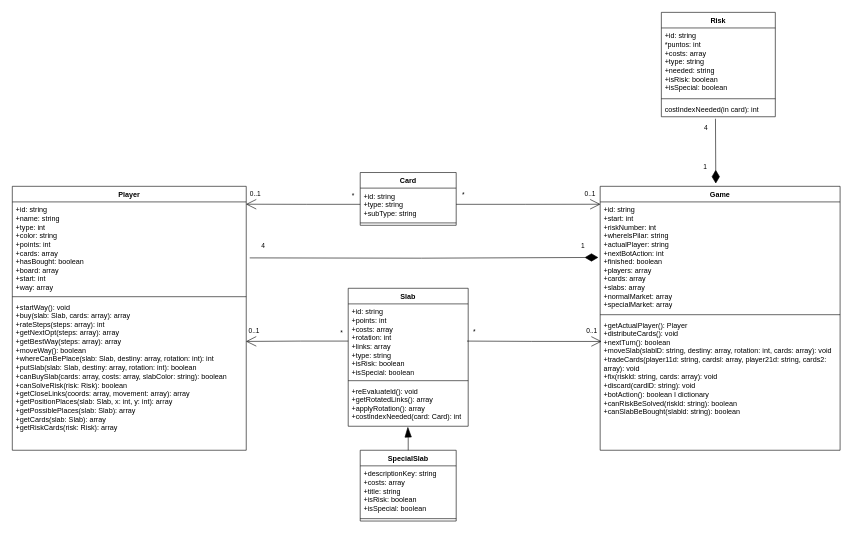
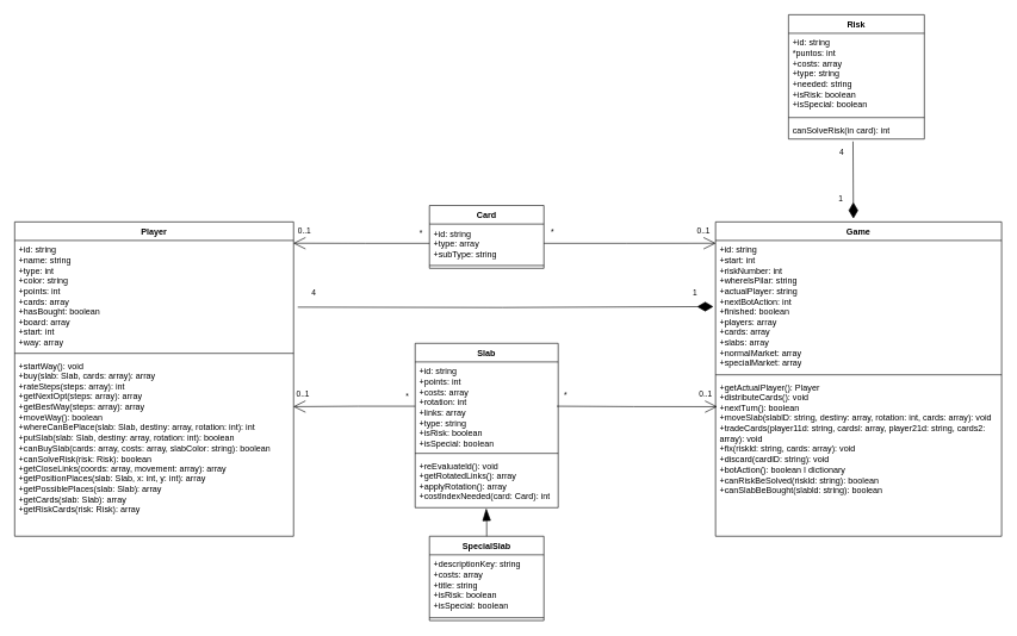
  <mxCell id="0" />
  <mxCell id="1" parent="0" />
  <mxCell id="2" value="Game" style="swimlane;fontStyle=1;align=center;verticalAlign=top;childLayout=stackLayout;horizontal=1;startSize=26;horizontalStack=0;resizeParent=1;resizeParentMax=0;resizeLast=0;collapsible=1;marginBottom=0;whiteSpace=wrap;html=1;" vertex="1" parent="1"><mxGeometry x="1000" y="310" width="400" height="440" as="geometry" /></mxCell>
  <mxCell id="3" value="&lt;div style=&quot;border-color: var(--border-color);&quot;&gt;+id: string&lt;/div&gt;&lt;div style=&quot;border-color: var(--border-color);&quot;&gt;+start: int&lt;/div&gt;&lt;div style=&quot;border-color: var(--border-color);&quot;&gt;+riskNumber: int&lt;/div&gt;&lt;div style=&quot;border-color: var(--border-color);&quot;&gt;+wherelsPilar: string&lt;/div&gt;&lt;div style=&quot;border-color: var(--border-color);&quot;&gt;+actualPlayer: string&lt;/div&gt;&lt;div style=&quot;border-color: var(--border-color);&quot;&gt;+nextBotAction: int&lt;/div&gt;&lt;div style=&quot;border-color: var(--border-color);&quot;&gt;+finished: boolean&lt;/div&gt;&lt;div style=&quot;border-color: var(--border-color);&quot;&gt;+players: array&lt;/div&gt;&lt;div style=&quot;border-color: var(--border-color);&quot;&gt;+cards: array&lt;/div&gt;&lt;div style=&quot;border-color: var(--border-color);&quot;&gt;+slabs: array&lt;/div&gt;&lt;div style=&quot;border-color: var(--border-color);&quot;&gt;+normalMarket: array&lt;/div&gt;&lt;div style=&quot;border-color: var(--border-color);&quot;&gt;+specialMarket: array&lt;/div&gt;" style="text;strokeColor=none;fillColor=none;align=left;verticalAlign=top;spacingLeft=4;spacingRight=4;overflow=hidden;rotatable=0;points=[[0,0.5],[1,0.5]];portConstraint=eastwest;whiteSpace=wrap;html=1;" vertex="1" parent="2"><mxGeometry y="26" width="400" height="184" as="geometry" /></mxCell>
  <mxCell id="4" value="" style="line;strokeWidth=1;fillColor=none;align=left;verticalAlign=middle;spacingTop=-1;spacingLeft=3;spacingRight=3;rotatable=0;labelPosition=right;points=[];portConstraint=eastwest;strokeColor=inherit;" vertex="1" parent="2"><mxGeometry y="210" width="400" height="8" as="geometry" /></mxCell>
  <mxCell id="5" value="&lt;div style=&quot;border-color: var(--border-color);&quot;&gt;+getActualPlayer(): Player&lt;/div&gt;&lt;div style=&quot;border-color: var(--border-color);&quot;&gt;+distributeCards(): void&lt;/div&gt;&lt;div style=&quot;border-color: var(--border-color);&quot;&gt;+nextTurn(): boolean&lt;br style=&quot;border-color: var(--border-color);&quot;&gt;&lt;/div&gt;&lt;div style=&quot;border-color: var(--border-color);&quot;&gt;+moveSlab(slablD: string, destiny: array, rotation: int, cards: array): void&lt;/div&gt;&lt;div style=&quot;border-color: var(--border-color);&quot;&gt;+tradeCards(player11d: string, cardsl: array, player21d: string, cards2: array): void&lt;/div&gt;&lt;div style=&quot;border-color: var(--border-color);&quot;&gt;+fix(riskld: string, cards: array): void&lt;/div&gt;&lt;div style=&quot;border-color: var(--border-color);&quot;&gt;+discard(cardlD: string): void&lt;/div&gt;&lt;div style=&quot;border-color: var(--border-color);&quot;&gt;+botAction(): boolean I dictionary&lt;/div&gt;&lt;div style=&quot;border-color: var(--border-color);&quot;&gt;+canRiskBeSolved(riskld: string): boolean&lt;/div&gt;&lt;div style=&quot;border-color: var(--border-color);&quot;&gt;+canSlabBeBought(slabld: string): boolean&lt;/div&gt;" style="text;strokeColor=none;fillColor=none;align=left;verticalAlign=top;spacingLeft=4;spacingRight=4;overflow=hidden;rotatable=0;points=[[0,0.5],[1,0.5]];portConstraint=eastwest;whiteSpace=wrap;html=1;" vertex="1" parent="2"><mxGeometry y="218" width="400" height="222" as="geometry" /></mxCell>
  <mxCell id="6" value="Risk" style="swimlane;fontStyle=1;align=center;verticalAlign=top;childLayout=stackLayout;horizontal=1;startSize=26;horizontalStack=0;resizeParent=1;resizeParentMax=0;resizeLast=0;collapsible=1;marginBottom=0;whiteSpace=wrap;html=1;" vertex="1" parent="1"><mxGeometry x="1102" y="20" width="190" height="174" as="geometry"><mxRectangle x="-270" y="40" width="70" height="30" as="alternateBounds" /></mxGeometry></mxCell>
  <mxCell id="7" value="&lt;div&gt;+id: string&lt;/div&gt;&lt;div&gt;*puntos: int&lt;/div&gt;&lt;div&gt;+costs: array&lt;/div&gt;&lt;div&gt;+type: string&lt;/div&gt;&lt;div&gt;+needed: string&lt;/div&gt;&lt;div&gt;+isRisk: boolean&lt;/div&gt;&lt;div&gt;+isSpecial: boolean&lt;/div&gt;" style="text;strokeColor=none;fillColor=none;align=left;verticalAlign=top;spacingLeft=4;spacingRight=4;overflow=hidden;rotatable=0;points=[[0,0.5],[1,0.5]];portConstraint=eastwest;whiteSpace=wrap;html=1;" vertex="1" parent="6"><mxGeometry y="26" width="190" height="114" as="geometry" /></mxCell>
  <mxCell id="8" value="" style="line;strokeWidth=1;fillColor=none;align=left;verticalAlign=middle;spacingTop=-1;spacingLeft=3;spacingRight=3;rotatable=0;labelPosition=right;points=[];portConstraint=eastwest;strokeColor=inherit;" vertex="1" parent="6"><mxGeometry y="140" width="190" height="8" as="geometry" /></mxCell>
- <mxCell id="9" value="costIndexNeeded(in card): int" style="text;strokeColor=none;fillColor=none;align=left;verticalAlign=top;spacingLeft=4;spacingRight=4;overflow=hidden;rotatable=0;points=[[0,0.5],[1,0.5]];portConstraint=eastwest;whiteSpace=wrap;html=1;" vertex="1" parent="6"><mxGeometry y="148" width="190" height="26" as="geometry" /></mxCell>
+ <mxCell id="9" value="canSolveRisk(in card): int" style="text;strokeColor=none;fillColor=none;align=left;verticalAlign=top;spacingLeft=4;spacingRight=4;overflow=hidden;rotatable=0;points=[[0,0.5],[1,0.5]];portConstraint=eastwest;whiteSpace=wrap;html=1;" vertex="1" parent="6"><mxGeometry y="148" width="190" height="26" as="geometry" /></mxCell>
  <mxCell id="10" style="rounded=0;orthogonalLoop=1;jettySize=auto;html=1;entryX=0.482;entryY=-0.015;entryDx=0;entryDy=0;entryPerimeter=0;endArrow=diamondThin;endFill=1;endSize=20;exitX=0.475;exitY=1.054;exitDx=0;exitDy=0;exitPerimeter=0;" edge="1" parent="1"><mxGeometry relative="1" as="geometry"><mxPoint x="1192.25" y="197.404" as="sourcePoint" /><mxPoint x="1192.8" y="305.4" as="targetPoint" /></mxGeometry></mxCell>
  <mxCell id="11" value="1" style="edgeLabel;html=1;align=center;verticalAlign=middle;resizable=0;points=[];" vertex="1" connectable="0" parent="10"><mxGeometry x="0.466" relative="1" as="geometry"><mxPoint x="-18" as="offset" /></mxGeometry></mxCell>
  <mxCell id="12" value="4" style="edgeLabel;html=1;align=center;verticalAlign=middle;resizable=0;points=[];" vertex="1" connectable="0" parent="10"><mxGeometry x="-0.71" relative="1" as="geometry"><mxPoint x="-17" y="-2" as="offset" /></mxGeometry></mxCell>
  <mxCell id="13" value="Player" style="swimlane;fontStyle=1;align=center;verticalAlign=top;childLayout=stackLayout;horizontal=1;startSize=26;horizontalStack=0;resizeParent=1;resizeParentMax=0;resizeLast=0;collapsible=1;marginBottom=0;whiteSpace=wrap;html=1;" vertex="1" parent="1"><mxGeometry x="20" y="310" width="390" height="440" as="geometry" /></mxCell>
  <mxCell id="14" value="&lt;div&gt;+id: string&lt;/div&gt;&lt;div&gt;+name: string&lt;/div&gt;&lt;div&gt;+type: int&lt;/div&gt;&lt;div&gt;+color: string&lt;/div&gt;&lt;div&gt;+points: int&lt;/div&gt;&lt;div&gt;+cards: array&lt;/div&gt;&lt;div&gt;+hasBought: boolean&lt;/div&gt;&lt;div&gt;+board: array&lt;/div&gt;&lt;div&gt;+start: int&lt;/div&gt;&lt;div&gt;+way: array&lt;/div&gt;" style="text;strokeColor=none;fillColor=none;align=left;verticalAlign=top;spacingLeft=4;spacingRight=4;overflow=hidden;rotatable=0;points=[[0,0.5],[1,0.5]];portConstraint=eastwest;whiteSpace=wrap;html=1;" vertex="1" parent="13"><mxGeometry y="26" width="390" height="154" as="geometry" /></mxCell>
  <mxCell id="15" value="" style="line;strokeWidth=1;fillColor=none;align=left;verticalAlign=middle;spacingTop=-1;spacingLeft=3;spacingRight=3;rotatable=0;labelPosition=right;points=[];portConstraint=eastwest;strokeColor=inherit;" vertex="1" parent="13"><mxGeometry y="180" width="390" height="8" as="geometry" /></mxCell>
  <mxCell id="16" value="&lt;div&gt;+startWay(): void&lt;/div&gt;&lt;div&gt;+buy(slab: Slab, cards: array): array&lt;/div&gt;&lt;div&gt;+rateSteps(steps: array): int&lt;/div&gt;&lt;div&gt;+getNextOpt(steps: array): array&lt;/div&gt;&lt;div&gt;+getBestWay(steps: array): array&lt;/div&gt;&lt;div&gt;+moveWay(): boolean&lt;/div&gt;&lt;div&gt;+whereCanBePlace(slab: Slab, destiny: array, rotation: int): int&lt;/div&gt;&lt;div&gt;+putSlab(slab: Slab, destiny: array, rotation: int): boolean&lt;/div&gt;&lt;div&gt;+canBuySlab(cards: array, costs: array, slabColor: string): boolean&lt;/div&gt;&lt;div&gt;+canSolveRisk(risk: Risk): boolean&lt;/div&gt;&lt;div&gt;+getCloseLinks(coords: array, movement: array): array&lt;/div&gt;&lt;div&gt;+getPositionPlaces(slab: Slab, x: int, y: int): array&lt;/div&gt;&lt;div&gt;+getPossiblePlaces(slab: Slab): array&lt;/div&gt;&lt;div&gt;+getCards(slab: Slab): array&lt;/div&gt;&lt;div&gt;+getRiskCards(risk: Risk): array&lt;/div&gt;" style="text;strokeColor=none;fillColor=none;align=left;verticalAlign=top;spacingLeft=4;spacingRight=4;overflow=hidden;rotatable=0;points=[[0,0.5],[1,0.5]];portConstraint=eastwest;whiteSpace=wrap;html=1;" vertex="1" parent="13"><mxGeometry y="188" width="390" height="252" as="geometry" /></mxCell>
  <mxCell id="17" style="edgeStyle=orthogonalEdgeStyle;rounded=0;orthogonalLoop=1;jettySize=auto;html=1;entryX=-0.021;entryY=0.503;entryDx=0;entryDy=0;entryPerimeter=0;endArrow=diamondThin;endFill=1;endSize=20;exitX=1.002;exitY=0.606;exitDx=0;exitDy=0;exitPerimeter=0;" edge="1" parent="1"><mxGeometry relative="1" as="geometry"><mxPoint x="415.78" y="429.324" as="sourcePoint" /><mxPoint x="997.02" y="428.552" as="targetPoint" /></mxGeometry></mxCell>
  <mxCell id="18" value="4" style="edgeLabel;html=1;align=center;verticalAlign=middle;resizable=0;points=[];" vertex="1" connectable="0" parent="17"><mxGeometry x="-0.924" y="4" relative="1" as="geometry"><mxPoint y="-16" as="offset" /></mxGeometry></mxCell>
  <mxCell id="19" value="1" style="edgeLabel;html=1;align=center;verticalAlign=middle;resizable=0;points=[];" vertex="1" connectable="0" parent="17"><mxGeometry x="0.903" y="-1" relative="1" as="geometry"><mxPoint x="1" y="-20" as="offset" /></mxGeometry></mxCell>
  <mxCell id="20" value="Card" style="swimlane;fontStyle=1;align=center;verticalAlign=top;childLayout=stackLayout;horizontal=1;startSize=26;horizontalStack=0;resizeParent=1;resizeParentMax=0;resizeLast=0;collapsible=1;marginBottom=0;whiteSpace=wrap;html=1;" vertex="1" parent="1"><mxGeometry x="600" y="287" width="160" height="88" as="geometry" /></mxCell>
- <mxCell id="21" value="&lt;div&gt;+id: string&lt;/div&gt;&lt;div&gt;+type: string&lt;/div&gt;&lt;div&gt;+subType: string&lt;/div&gt;" style="text;strokeColor=none;fillColor=none;align=left;verticalAlign=top;spacingLeft=4;spacingRight=4;overflow=hidden;rotatable=0;points=[[0,0.5],[1,0.5]];portConstraint=eastwest;whiteSpace=wrap;html=1;" vertex="1" parent="20"><mxGeometry y="26" width="160" height="54" as="geometry" /></mxCell>
+ <mxCell id="21" value="&lt;div&gt;+id: string&lt;/div&gt;&lt;div&gt;+type: array&lt;/div&gt;&lt;div&gt;+subType: string&lt;/div&gt;" style="text;strokeColor=none;fillColor=none;align=left;verticalAlign=top;spacingLeft=4;spacingRight=4;overflow=hidden;rotatable=0;points=[[0,0.5],[1,0.5]];portConstraint=eastwest;whiteSpace=wrap;html=1;" vertex="1" parent="20"><mxGeometry y="26" width="160" height="54" as="geometry" /></mxCell>
  <mxCell id="22" value="" style="line;strokeWidth=1;fillColor=none;align=left;verticalAlign=middle;spacingTop=-1;spacingLeft=3;spacingRight=3;rotatable=0;labelPosition=right;points=[];portConstraint=eastwest;strokeColor=inherit;" vertex="1" parent="20"><mxGeometry y="80" width="160" height="8" as="geometry" /></mxCell>
  <mxCell id="23" style="edgeStyle=orthogonalEdgeStyle;rounded=0;orthogonalLoop=1;jettySize=auto;html=1;entryX=0.001;entryY=0.021;entryDx=0;entryDy=0;endSize=15;endArrow=open;endFill=0;exitX=1;exitY=0.5;exitDx=0;exitDy=0;entryPerimeter=0;" edge="1" parent="1" source="21" target="3"><mxGeometry relative="1" as="geometry" /></mxCell>
  <mxCell id="24" value="*" style="edgeLabel;html=1;align=center;verticalAlign=middle;resizable=0;points=[];" vertex="1" connectable="0" parent="23"><mxGeometry x="-0.942" y="7" relative="1" as="geometry"><mxPoint x="4" y="-9" as="offset" /></mxGeometry></mxCell>
  <mxCell id="25" value="0..1" style="edgeLabel;html=1;align=center;verticalAlign=middle;resizable=0;points=[];" vertex="1" connectable="0" parent="23"><mxGeometry x="0.905" y="7" relative="1" as="geometry"><mxPoint x="-6" y="-11" as="offset" /></mxGeometry></mxCell>
  <mxCell id="26" style="edgeStyle=orthogonalEdgeStyle;rounded=0;orthogonalLoop=1;jettySize=auto;html=1;entryX=0.999;entryY=0.025;entryDx=0;entryDy=0;entryPerimeter=0;exitX=0;exitY=0.5;exitDx=0;exitDy=0;endSize=15;endArrow=open;endFill=0;" edge="1" parent="1" source="21" target="14"><mxGeometry relative="1" as="geometry" /></mxCell>
  <mxCell id="27" value="*" style="edgeLabel;html=1;align=center;verticalAlign=middle;resizable=0;points=[];" vertex="1" connectable="0" parent="26"><mxGeometry x="-0.925" y="-2" relative="1" as="geometry"><mxPoint x="-6" y="-13" as="offset" /></mxGeometry></mxCell>
  <mxCell id="28" value="0..1" style="edgeLabel;html=1;align=center;verticalAlign=middle;resizable=0;points=[];" vertex="1" connectable="0" parent="26"><mxGeometry x="0.822" y="-4" relative="1" as="geometry"><mxPoint x="-2" y="-14" as="offset" /></mxGeometry></mxCell>
  <mxCell id="29" value="Slab" style="swimlane;fontStyle=1;align=center;verticalAlign=top;childLayout=stackLayout;horizontal=1;startSize=26;horizontalStack=0;resizeParent=1;resizeParentMax=0;resizeLast=0;collapsible=1;marginBottom=0;whiteSpace=wrap;html=1;" vertex="1" parent="1"><mxGeometry x="580" y="480" width="200" height="230" as="geometry" /></mxCell>
  <mxCell id="30" value="&lt;div&gt;+id: string&lt;/div&gt;&lt;div&gt;+points: int&lt;/div&gt;&lt;div&gt;+costs: array&lt;/div&gt;&lt;div&gt;+rotation: int&lt;/div&gt;&lt;div&gt;+links: array&lt;/div&gt;&lt;div&gt;+type: string&lt;/div&gt;&lt;div&gt;+isRisk: boolean&lt;/div&gt;&lt;div&gt;+isSpecial: boolean&lt;/div&gt;" style="text;strokeColor=none;fillColor=none;align=left;verticalAlign=top;spacingLeft=4;spacingRight=4;overflow=hidden;rotatable=0;points=[[0,0.5],[1,0.5]];portConstraint=eastwest;whiteSpace=wrap;html=1;" vertex="1" parent="29"><mxGeometry y="26" width="200" height="124" as="geometry" /></mxCell>
  <mxCell id="31" value="" style="line;strokeWidth=1;fillColor=none;align=left;verticalAlign=middle;spacingTop=-1;spacingLeft=3;spacingRight=3;rotatable=0;labelPosition=right;points=[];portConstraint=eastwest;strokeColor=inherit;" vertex="1" parent="29"><mxGeometry y="150" width="200" height="8" as="geometry" /></mxCell>
  <mxCell id="32" value="&lt;div&gt;+reEvaluateld(): void&lt;/div&gt;&lt;div&gt;+getRotatedLinks(): array&lt;/div&gt;&lt;div&gt;+applyRotation(): array&lt;/div&gt;&lt;div&gt;+costlndexNeeded(card: Card): int&lt;/div&gt;" style="text;strokeColor=none;fillColor=none;align=left;verticalAlign=top;spacingLeft=4;spacingRight=4;overflow=hidden;rotatable=0;points=[[0,0.5],[1,0.5]];portConstraint=eastwest;whiteSpace=wrap;html=1;" vertex="1" parent="29"><mxGeometry y="158" width="200" height="72" as="geometry" /></mxCell>
  <mxCell id="33" style="edgeStyle=orthogonalEdgeStyle;rounded=0;orthogonalLoop=1;jettySize=auto;html=1;entryX=0.011;entryY=0.183;entryDx=0;entryDy=0;endSize=15;endArrow=open;endFill=0;exitX=1;exitY=0.5;exitDx=0;exitDy=0;entryPerimeter=0;" edge="1" parent="1"><mxGeometry relative="1" as="geometry"><mxPoint x="1002.4" y="568.626" as="targetPoint" /><mxPoint x="778" y="568" as="sourcePoint" /></mxGeometry></mxCell>
  <mxCell id="34" value="*" style="edgeLabel;html=1;align=center;verticalAlign=middle;resizable=0;points=[];" vertex="1" connectable="0" parent="33"><mxGeometry x="-0.942" y="7" relative="1" as="geometry"><mxPoint x="4" y="-9" as="offset" /></mxGeometry></mxCell>
  <mxCell id="35" value="0..1" style="edgeLabel;html=1;align=center;verticalAlign=middle;resizable=0;points=[];" vertex="1" connectable="0" parent="33"><mxGeometry x="0.905" y="7" relative="1" as="geometry"><mxPoint x="-6" y="-11" as="offset" /></mxGeometry></mxCell>
  <mxCell id="36" style="edgeStyle=orthogonalEdgeStyle;rounded=0;orthogonalLoop=1;jettySize=auto;html=1;entryX=0.999;entryY=0.28;entryDx=0;entryDy=0;entryPerimeter=0;exitX=0;exitY=0.5;exitDx=0;exitDy=0;endSize=15;endArrow=open;endFill=0;" edge="1" parent="1" source="30" target="16"><mxGeometry relative="1" as="geometry"><mxPoint x="410" y="533" as="targetPoint" /></mxGeometry></mxCell>
  <mxCell id="37" value="*" style="edgeLabel;html=1;align=center;verticalAlign=middle;resizable=0;points=[];" vertex="1" connectable="0" parent="36"><mxGeometry x="-0.925" y="-2" relative="1" as="geometry"><mxPoint x="-6" y="-13" as="offset" /></mxGeometry></mxCell>
  <mxCell id="38" value="0..1" style="edgeLabel;html=1;align=center;verticalAlign=middle;resizable=0;points=[];" vertex="1" connectable="0" parent="36"><mxGeometry x="0.822" y="-4" relative="1" as="geometry"><mxPoint x="-2" y="-14" as="offset" /></mxGeometry></mxCell>
  <mxCell id="39" value="SpecialSlab" style="swimlane;fontStyle=1;align=center;verticalAlign=top;childLayout=stackLayout;horizontal=1;startSize=26;horizontalStack=0;resizeParent=1;resizeParentMax=0;resizeLast=0;collapsible=1;marginBottom=0;whiteSpace=wrap;html=1;" vertex="1" parent="1"><mxGeometry x="600" y="750" width="160" height="118" as="geometry" /></mxCell>
  <mxCell id="40" value="&lt;div&gt;+descriptionKey: string&lt;/div&gt;&lt;div&gt;+costs: array&lt;/div&gt;&lt;div&gt;+title: string&lt;/div&gt;&lt;div&gt;+isRisk: boolean&lt;/div&gt;&lt;div&gt;+isSpecial: boolean&lt;/div&gt;" style="text;strokeColor=none;fillColor=none;align=left;verticalAlign=top;spacingLeft=4;spacingRight=4;overflow=hidden;rotatable=0;points=[[0,0.5],[1,0.5]];portConstraint=eastwest;whiteSpace=wrap;html=1;" vertex="1" parent="39"><mxGeometry y="26" width="160" height="84" as="geometry" /></mxCell>
  <mxCell id="41" value="" style="line;strokeWidth=1;fillColor=none;align=left;verticalAlign=middle;spacingTop=-1;spacingLeft=3;spacingRight=3;rotatable=0;labelPosition=right;points=[];portConstraint=eastwest;strokeColor=inherit;" vertex="1" parent="39"><mxGeometry y="110" width="160" height="8" as="geometry" /></mxCell>
  <mxCell id="42" style="edgeStyle=orthogonalEdgeStyle;rounded=0;orthogonalLoop=1;jettySize=auto;html=1;entryX=0.497;entryY=1.014;entryDx=0;entryDy=0;entryPerimeter=0;endSize=15;endArrow=blockThin;endFill=1;" edge="1" parent="1" source="39" target="32"><mxGeometry relative="1" as="geometry" /></mxCell>
